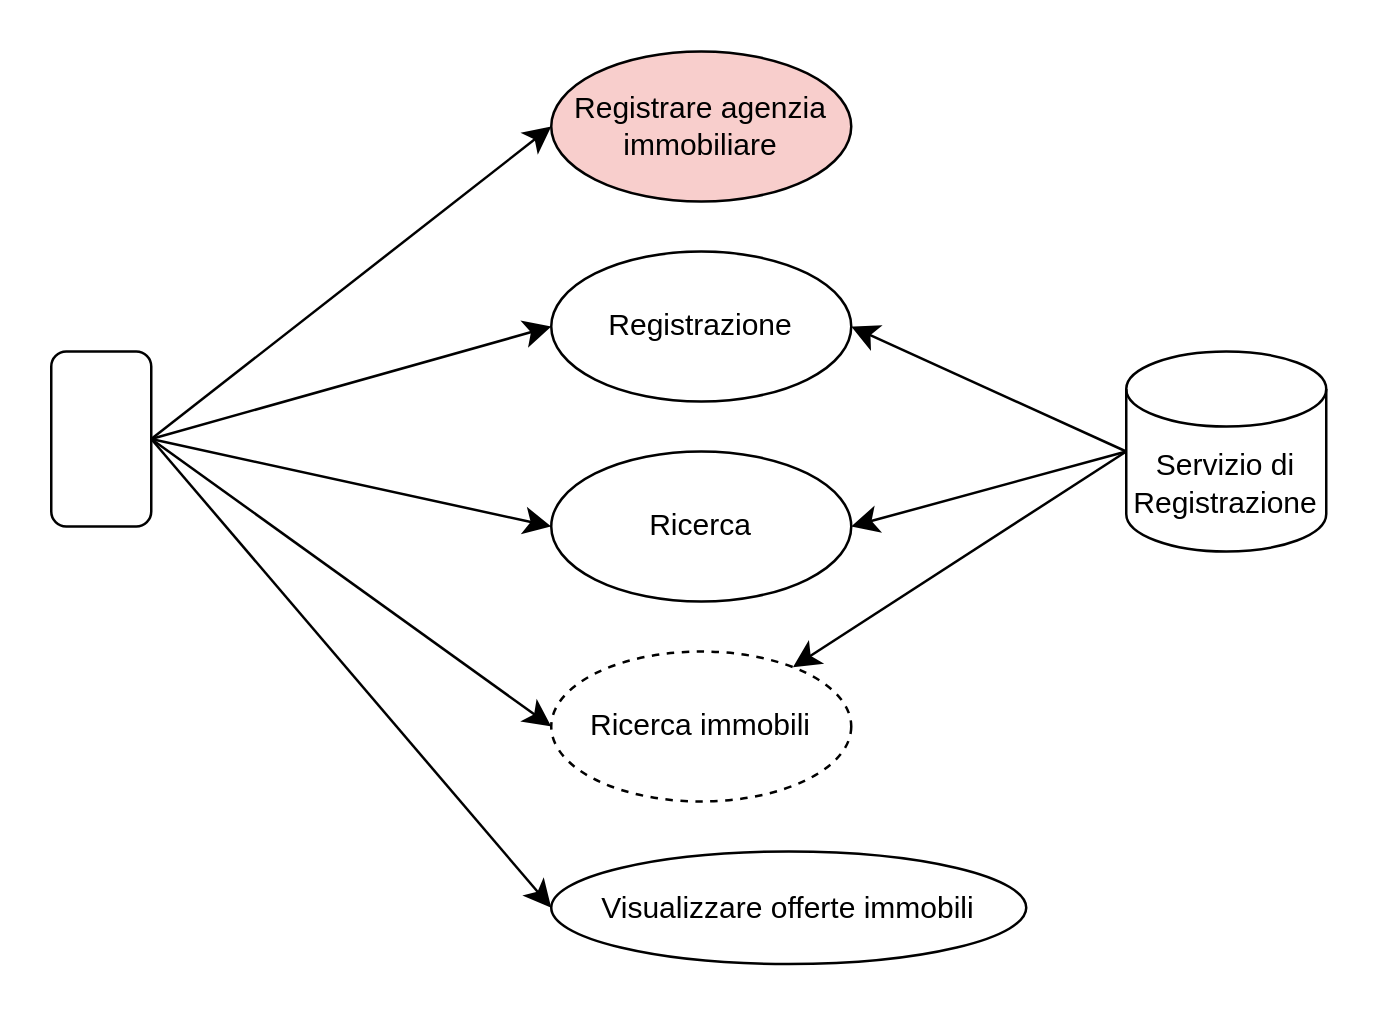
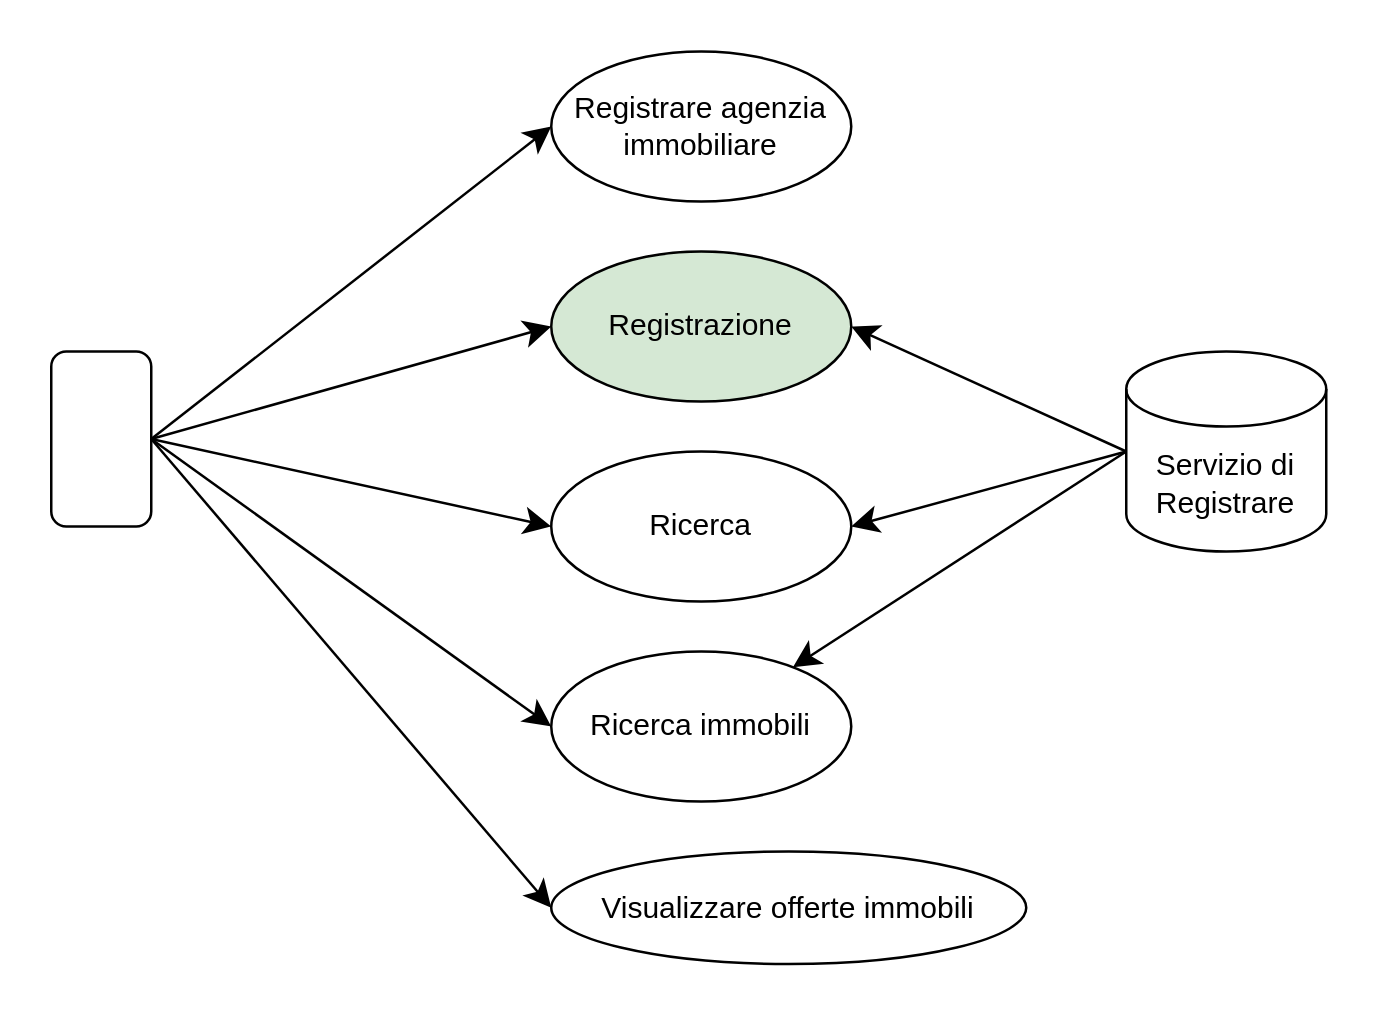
  <mxCell id="0" />
  <mxCell id="1" parent="0" />
  <mxCell id="2" style="edgeStyle=none;curved=1;rounded=0;orthogonalLoop=1;jettySize=auto;html=1;exitX=1;exitY=0.5;exitDx=0;exitDy=0;entryX=0;entryY=0.5;entryDx=0;entryDy=0;fontSize=12;startSize=8;endSize=8;" parent="1" source="6" target="7" edge="1"><mxGeometry relative="1" as="geometry" /></mxCell>
  <mxCell id="3" style="edgeStyle=none;curved=1;rounded=0;orthogonalLoop=1;jettySize=auto;html=1;exitX=1;exitY=0.5;exitDx=0;exitDy=0;entryX=0;entryY=0.5;entryDx=0;entryDy=0;fontSize=12;startSize=8;endSize=8;" parent="1" source="6" target="8" edge="1"><mxGeometry relative="1" as="geometry" /></mxCell>
  <mxCell id="4" style="edgeStyle=none;curved=1;rounded=0;orthogonalLoop=1;jettySize=auto;html=1;exitX=1;exitY=0.5;exitDx=0;exitDy=0;entryX=0;entryY=0.5;entryDx=0;entryDy=0;fontSize=12;startSize=8;endSize=8;" parent="1" source="6" target="9" edge="1"><mxGeometry relative="1" as="geometry" /></mxCell>
  <mxCell id="5" style="edgeStyle=none;curved=1;rounded=0;orthogonalLoop=1;jettySize=auto;html=1;exitX=1;exitY=0.5;exitDx=0;exitDy=0;entryX=0;entryY=0.5;entryDx=0;entryDy=0;fontSize=12;startSize=8;endSize=8;" parent="1" source="6" target="11" edge="1"><mxGeometry relative="1" as="geometry" /></mxCell>
  <mxCell id="6" value="" style="rounded=1;whiteSpace=wrap;html=1;" parent="1" vertex="1"><mxGeometry x="20" y="140" width="40" height="70" as="geometry" /></mxCell>
- <mxCell id="7" value="Registrare agenzia immobiliare" style="ellipse;whiteSpace=wrap;html=1;fillColor=#f8cecc;" parent="1" vertex="1"><mxGeometry x="220" y="20" width="120" height="60" as="geometry" /></mxCell>
- <mxCell id="8" value="Registrazione" style="ellipse;whiteSpace=wrap;html=1;" parent="1" vertex="1"><mxGeometry x="220" y="100" width="120" height="60" as="geometry" /></mxCell>
+ <mxCell id="7" value="Registrare agenzia immobiliare" style="ellipse;whiteSpace=wrap;html=1;" parent="1" vertex="1"><mxGeometry x="220" y="20" width="120" height="60" as="geometry" /></mxCell>
+ <mxCell id="8" value="Registrazione" style="ellipse;whiteSpace=wrap;html=1;fillColor=#d5e8d4;" parent="1" vertex="1"><mxGeometry x="220" y="100" width="120" height="60" as="geometry" /></mxCell>
  <mxCell id="9" value="Ricerca" style="ellipse;whiteSpace=wrap;html=1;" parent="1" vertex="1"><mxGeometry x="220" y="180" width="120" height="60" as="geometry" /></mxCell>
- <mxCell id="10" value="Ricerca immobili" style="ellipse;whiteSpace=wrap;html=1;dashed=1;" parent="1" vertex="1"><mxGeometry x="220" y="260" width="120" height="60" as="geometry" /></mxCell>
+ <mxCell id="10" value="Ricerca immobili" style="ellipse;whiteSpace=wrap;html=1;" parent="1" vertex="1"><mxGeometry x="220" y="260" width="120" height="60" as="geometry" /></mxCell>
  <mxCell id="11" value="Visualizzare offerte immobili" style="ellipse;whiteSpace=wrap;html=1;" parent="1" vertex="1"><mxGeometry x="220" y="340" width="190" height="45" as="geometry" /></mxCell>
  <mxCell id="12" style="edgeStyle=none;curved=1;rounded=0;orthogonalLoop=1;jettySize=auto;html=1;exitX=0;exitY=0.5;exitDx=0;exitDy=0;exitPerimeter=0;fontSize=12;startSize=8;endSize=8;" parent="1" source="15" target="10" edge="1"><mxGeometry relative="1" as="geometry" /></mxCell>
  <mxCell id="13" style="edgeStyle=none;curved=1;rounded=0;orthogonalLoop=1;jettySize=auto;html=1;exitX=0;exitY=0.5;exitDx=0;exitDy=0;exitPerimeter=0;entryX=1;entryY=0.5;entryDx=0;entryDy=0;fontSize=12;startSize=8;endSize=8;" parent="1" source="15" target="8" edge="1"><mxGeometry relative="1" as="geometry" /></mxCell>
  <mxCell id="14" style="edgeStyle=none;curved=1;rounded=0;orthogonalLoop=1;jettySize=auto;html=1;exitX=0;exitY=0.5;exitDx=0;exitDy=0;exitPerimeter=0;entryX=1;entryY=0.5;entryDx=0;entryDy=0;fontSize=12;startSize=8;endSize=8;" parent="1" source="15" target="9" edge="1"><mxGeometry relative="1" as="geometry" /></mxCell>
- <mxCell id="15" value="Servizio di Registrazione" style="shape=cylinder3;whiteSpace=wrap;html=1;boundedLbl=1;backgroundOutline=1;size=15;" parent="1" vertex="1"><mxGeometry x="450" y="140" width="80" height="80" as="geometry" /></mxCell>
+ <mxCell id="15" value="Servizio di Registrare" style="shape=cylinder3;whiteSpace=wrap;html=1;boundedLbl=1;backgroundOutline=1;size=15;" parent="1" vertex="1"><mxGeometry x="450" y="140" width="80" height="80" as="geometry" /></mxCell>
  <mxCell id="16" style="edgeStyle=none;curved=1;rounded=0;orthogonalLoop=1;jettySize=auto;html=1;exitX=1;exitY=0.5;exitDx=0;exitDy=0;fontSize=12;startSize=8;endSize=8;entryX=0;entryY=0.5;entryDx=0;entryDy=0;" parent="1" source="6" target="10" edge="1"><mxGeometry relative="1" as="geometry"><mxPoint x="220" y="300" as="targetPoint" /></mxGeometry></mxCell>
